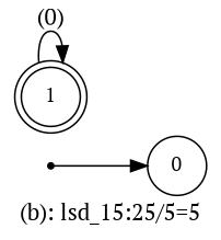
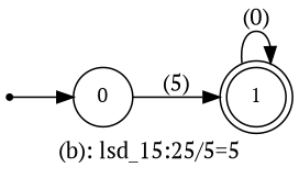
  digraph {
    label="(b): lsd_15:25/5=5"
    rankdir=LR
    fontname="PT Serif"
    node [fontsize=12 fontname="PT Serif"]
    edge [fontname="PT Serif"]
    n1 [label=0 shape=circle]
    n2 [label=1 shape=doublecircle]
    n3 [label=1 shape=point]
+   n1 -> n2 [label="(5)"]
    n2 -> n2 [label="(0)"]
    n3 -> n1
  }
